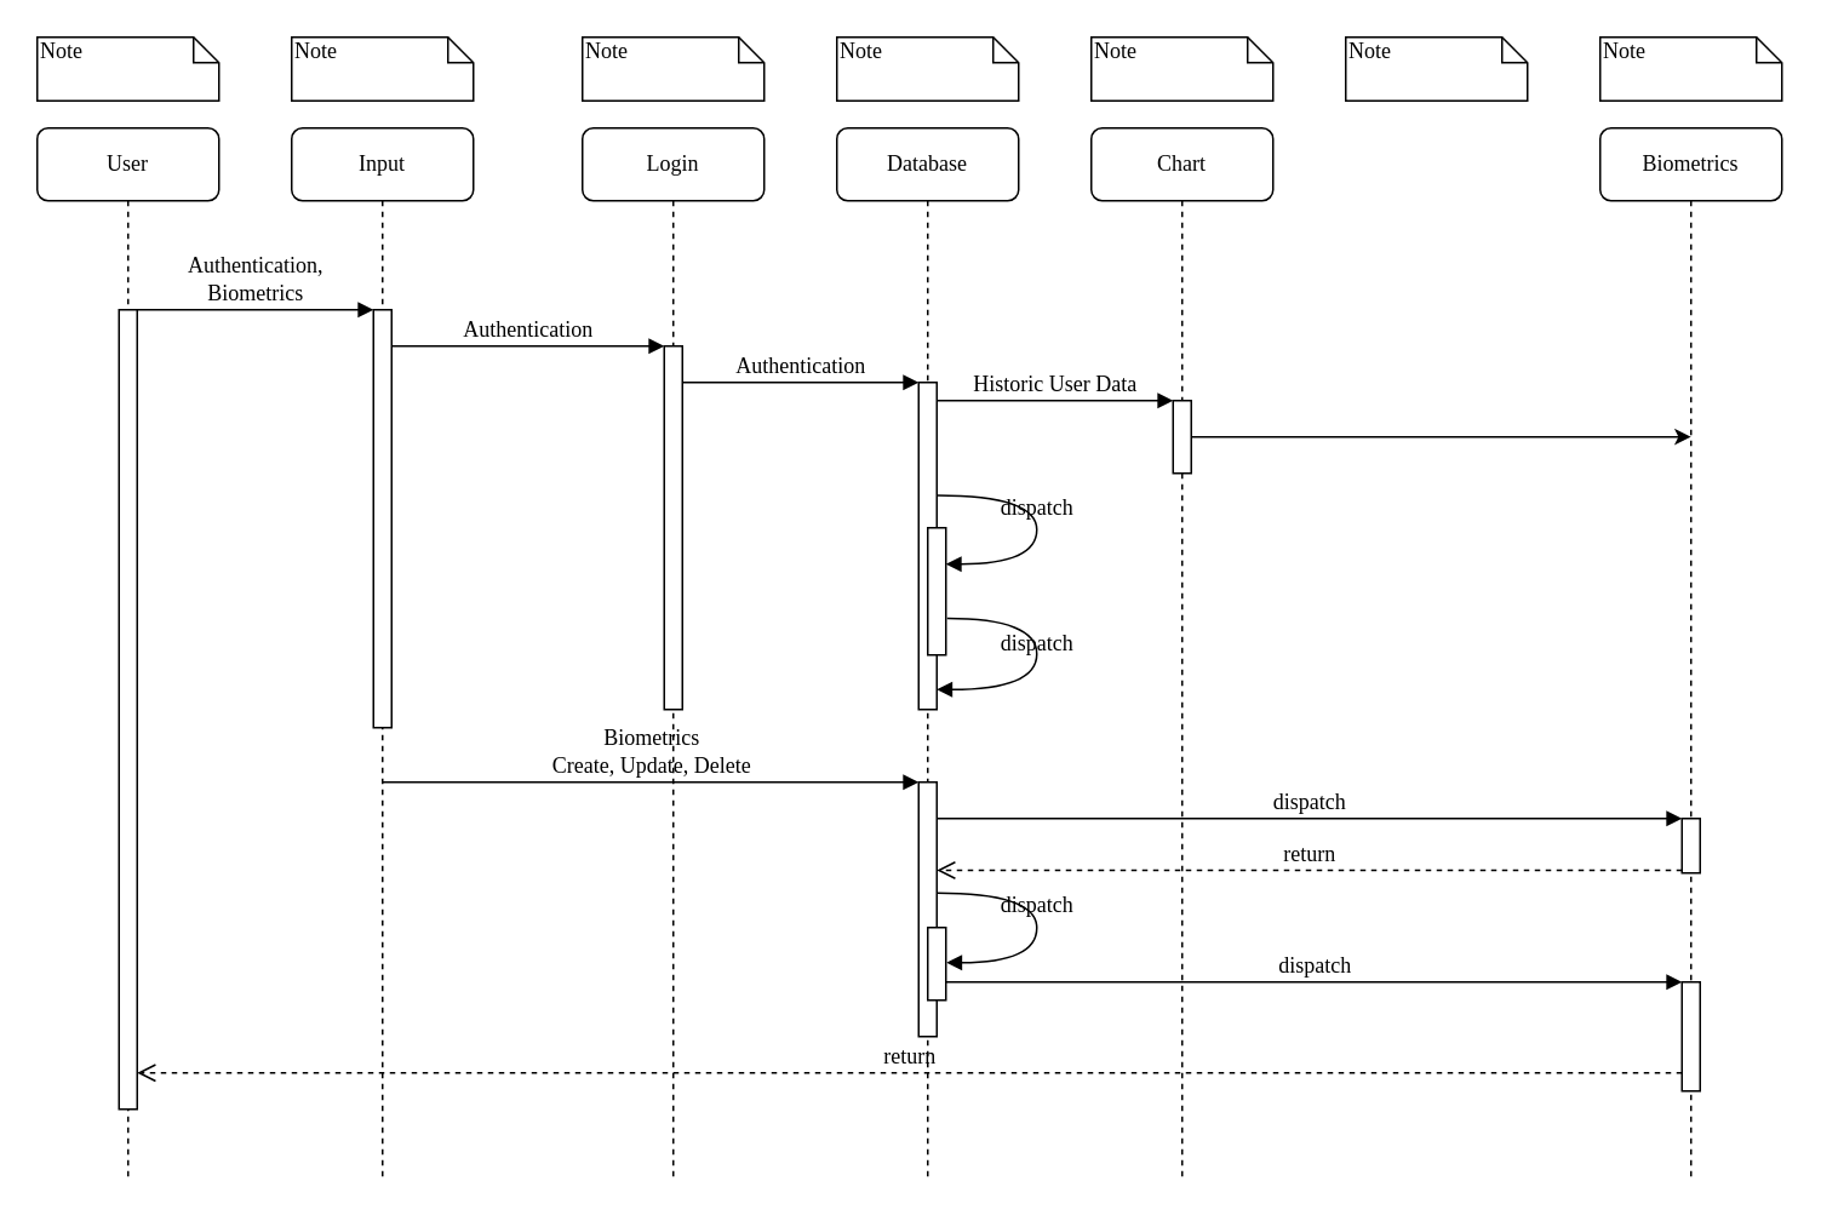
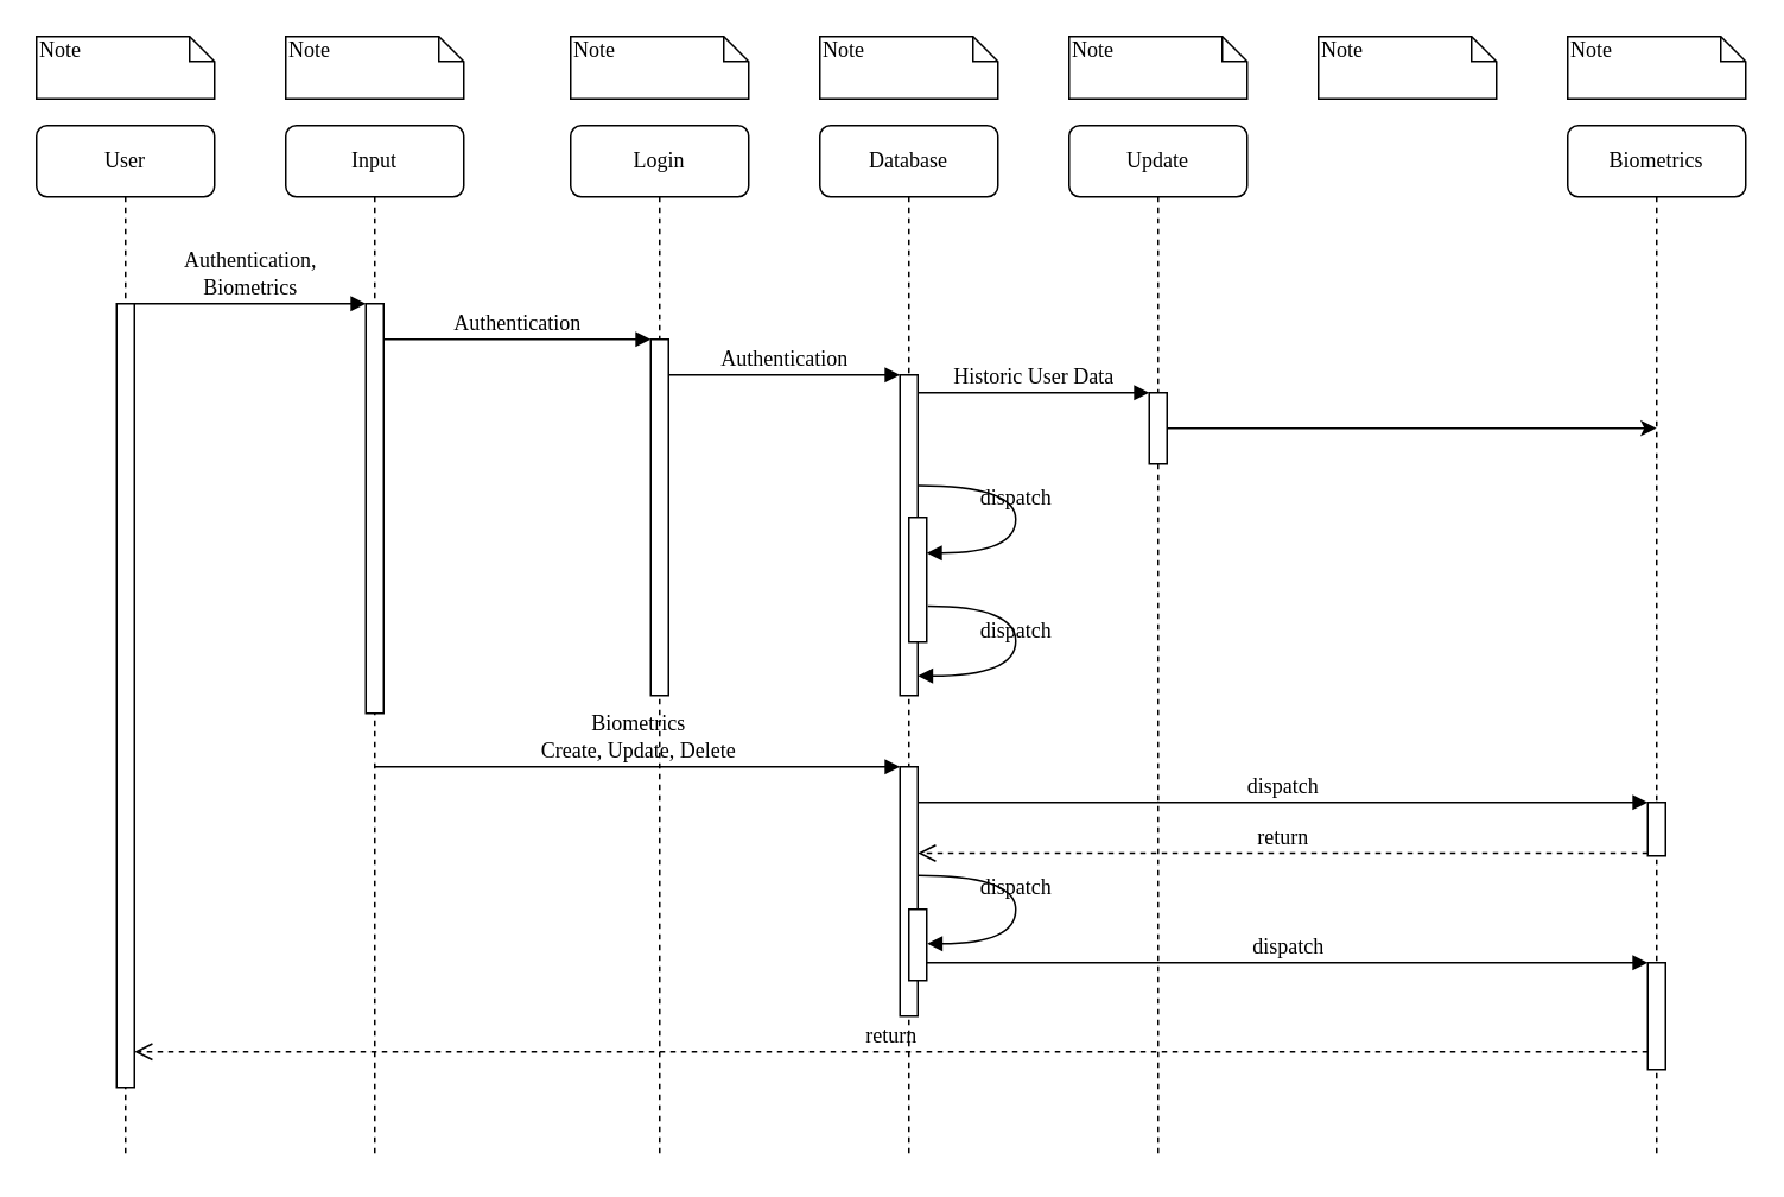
  <mxCell id="0" />
  <mxCell id="1" parent="0" />
  <mxCell id="2" value="Input" style="shape=umlLifeline;perimeter=lifelinePerimeter;whiteSpace=wrap;html=1;container=1;collapsible=0;recursiveResize=0;outlineConnect=0;rounded=1;shadow=0;comic=0;labelBackgroundColor=none;strokeWidth=1;fontFamily=Verdana;fontSize=12;align=center;" vertex="1" parent="1"><mxGeometry x="160" y="70" width="100" height="580" as="geometry" /></mxCell>
  <mxCell id="3" value="" style="html=1;points=[];perimeter=orthogonalPerimeter;rounded=0;shadow=0;comic=0;labelBackgroundColor=none;strokeWidth=1;fontFamily=Verdana;fontSize=12;align=center;" vertex="1" parent="2"><mxGeometry x="45" y="100" width="10" height="230" as="geometry" /></mxCell>
  <mxCell id="4" value="Login" style="shape=umlLifeline;perimeter=lifelinePerimeter;whiteSpace=wrap;html=1;container=1;collapsible=0;recursiveResize=0;outlineConnect=0;rounded=1;shadow=0;comic=0;labelBackgroundColor=none;strokeWidth=1;fontFamily=Verdana;fontSize=12;align=center;" vertex="1" parent="1"><mxGeometry x="320" y="70" width="100" height="580" as="geometry" /></mxCell>
  <mxCell id="5" value="" style="html=1;points=[];perimeter=orthogonalPerimeter;rounded=0;shadow=0;comic=0;labelBackgroundColor=none;strokeWidth=1;fontFamily=Verdana;fontSize=12;align=center;" vertex="1" parent="4"><mxGeometry x="45" y="120" width="10" height="200" as="geometry" /></mxCell>
  <mxCell id="6" value="Database" style="shape=umlLifeline;perimeter=lifelinePerimeter;whiteSpace=wrap;html=1;container=1;collapsible=0;recursiveResize=0;outlineConnect=0;rounded=1;shadow=0;comic=0;labelBackgroundColor=none;strokeWidth=1;fontFamily=Verdana;fontSize=12;align=center;" vertex="1" parent="1"><mxGeometry x="460" y="70" width="100" height="580" as="geometry" /></mxCell>
- <mxCell id="7" value="Chart" style="shape=umlLifeline;perimeter=lifelinePerimeter;whiteSpace=wrap;html=1;container=1;collapsible=0;recursiveResize=0;outlineConnect=0;rounded=1;shadow=0;comic=0;labelBackgroundColor=none;strokeWidth=1;fontFamily=Verdana;fontSize=12;align=center;" vertex="1" parent="1"><mxGeometry x="600" y="70" width="100" height="580" as="geometry" /></mxCell>
+ <mxCell id="7" value="Update" style="shape=umlLifeline;perimeter=lifelinePerimeter;whiteSpace=wrap;html=1;container=1;collapsible=0;recursiveResize=0;outlineConnect=0;rounded=1;shadow=0;comic=0;labelBackgroundColor=none;strokeWidth=1;fontFamily=Verdana;fontSize=12;align=center;" vertex="1" parent="1"><mxGeometry x="600" y="70" width="100" height="580" as="geometry" /></mxCell>
  <mxCell id="8" value="Biometrics" style="shape=umlLifeline;perimeter=lifelinePerimeter;whiteSpace=wrap;html=1;container=1;collapsible=0;recursiveResize=0;outlineConnect=0;rounded=1;shadow=0;comic=0;labelBackgroundColor=none;strokeWidth=1;fontFamily=Verdana;fontSize=12;align=center;" vertex="1" parent="1"><mxGeometry x="880" y="70" width="100" height="580" as="geometry" /></mxCell>
  <mxCell id="9" value="" style="html=1;points=[];perimeter=orthogonalPerimeter;rounded=0;shadow=0;comic=0;labelBackgroundColor=none;strokeWidth=1;fontFamily=Verdana;fontSize=12;align=center;" vertex="1" parent="8"><mxGeometry x="45" y="470" width="10" height="60" as="geometry" /></mxCell>
  <mxCell id="10" value="User" style="shape=umlLifeline;perimeter=lifelinePerimeter;whiteSpace=wrap;html=1;container=1;collapsible=0;recursiveResize=0;outlineConnect=0;rounded=1;shadow=0;comic=0;labelBackgroundColor=none;strokeWidth=1;fontFamily=Verdana;fontSize=12;align=center;" vertex="1" parent="1"><mxGeometry x="20" y="70" width="100" height="580" as="geometry" /></mxCell>
  <mxCell id="11" value="" style="html=1;points=[];perimeter=orthogonalPerimeter;rounded=0;shadow=0;comic=0;labelBackgroundColor=none;strokeWidth=1;fontFamily=Verdana;fontSize=12;align=center;" vertex="1" parent="10"><mxGeometry x="45" y="100" width="10" height="440" as="geometry" /></mxCell>
  <mxCell id="12" value="" style="html=1;points=[];perimeter=orthogonalPerimeter;rounded=0;shadow=0;comic=0;labelBackgroundColor=none;strokeWidth=1;fontFamily=Verdana;fontSize=12;align=center;" vertex="1" parent="1"><mxGeometry x="505" y="210" width="10" height="180" as="geometry" /></mxCell>
  <mxCell id="13" value="Authentication" style="html=1;verticalAlign=bottom;endArrow=block;labelBackgroundColor=none;fontFamily=Verdana;fontSize=12;edgeStyle=elbowEdgeStyle;elbow=vertical;" edge="1" parent="1" source="5" target="12"><mxGeometry relative="1" as="geometry"><mxPoint x="430" y="210" as="sourcePoint" /><Array as="points"><mxPoint x="380" y="210" /></Array></mxGeometry></mxCell>
  <mxCell id="14" style="edgeStyle=orthogonalEdgeStyle;rounded=0;orthogonalLoop=1;jettySize=auto;html=1;entryX=0.5;entryY=0.293;entryDx=0;entryDy=0;entryPerimeter=0;" edge="1" parent="1" source="15" target="8"><mxGeometry relative="1" as="geometry" /></mxCell>
  <mxCell id="15" value="" style="html=1;points=[];perimeter=orthogonalPerimeter;rounded=0;shadow=0;comic=0;labelBackgroundColor=none;strokeWidth=1;fontFamily=Verdana;fontSize=12;align=center;" vertex="1" parent="1"><mxGeometry x="645" y="220" width="10" height="40" as="geometry" /></mxCell>
  <mxCell id="16" value="Historic User Data" style="html=1;verticalAlign=bottom;endArrow=block;entryX=0;entryY=0;labelBackgroundColor=none;fontFamily=Verdana;fontSize=12;edgeStyle=elbowEdgeStyle;elbow=vertical;" edge="1" parent="1" source="12" target="15"><mxGeometry relative="1" as="geometry"><mxPoint x="570" y="220" as="sourcePoint" /></mxGeometry></mxCell>
  <mxCell id="17" value="" style="html=1;points=[];perimeter=orthogonalPerimeter;rounded=0;shadow=0;comic=0;labelBackgroundColor=none;strokeWidth=1;fontFamily=Verdana;fontSize=12;align=center;" vertex="1" parent="1"><mxGeometry x="505" y="430" width="10" height="140" as="geometry" /></mxCell>
  <mxCell id="18" value="Biometrics&lt;br&gt;Create, Update, Delete" style="html=1;verticalAlign=bottom;endArrow=block;entryX=0;entryY=0;labelBackgroundColor=none;fontFamily=Verdana;fontSize=12;" edge="1" parent="1" source="2" target="17"><mxGeometry relative="1" as="geometry"><mxPoint x="430" y="410" as="sourcePoint" /></mxGeometry></mxCell>
  <mxCell id="19" value="" style="html=1;points=[];perimeter=orthogonalPerimeter;rounded=0;shadow=0;comic=0;labelBackgroundColor=none;strokeColor=#000000;strokeWidth=1;fillColor=#FFFFFF;fontFamily=Verdana;fontSize=12;fontColor=#000000;align=center;" vertex="1" parent="1"><mxGeometry x="925" y="450" width="10" height="30" as="geometry" /></mxCell>
  <mxCell id="20" value="dispatch" style="html=1;verticalAlign=bottom;endArrow=block;entryX=0;entryY=0;labelBackgroundColor=none;fontFamily=Verdana;fontSize=12;" edge="1" parent="1" source="17" target="19"><mxGeometry relative="1" as="geometry"><mxPoint x="850" y="330" as="sourcePoint" /></mxGeometry></mxCell>
  <mxCell id="21" value="return" style="html=1;verticalAlign=bottom;endArrow=open;dashed=1;endSize=8;exitX=0;exitY=0.95;labelBackgroundColor=none;fontFamily=Verdana;fontSize=12;" edge="1" parent="1" source="19" target="17"><mxGeometry relative="1" as="geometry"><mxPoint x="850" y="406" as="targetPoint" /></mxGeometry></mxCell>
  <mxCell id="22" value="dispatch" style="html=1;verticalAlign=bottom;endArrow=block;entryX=0;entryY=0;labelBackgroundColor=none;fontFamily=Verdana;fontSize=12;edgeStyle=elbowEdgeStyle;elbow=vertical;" edge="1" parent="1" source="29" target="9"><mxGeometry relative="1" as="geometry"><mxPoint x="720" y="540" as="sourcePoint" /></mxGeometry></mxCell>
  <mxCell id="23" value="return" style="html=1;verticalAlign=bottom;endArrow=open;dashed=1;endSize=8;labelBackgroundColor=none;fontFamily=Verdana;fontSize=12;edgeStyle=elbowEdgeStyle;elbow=vertical;" edge="1" parent="1" source="9" target="11"><mxGeometry relative="1" as="geometry"><mxPoint x="720" y="616" as="targetPoint" /><Array as="points"><mxPoint x="490" y="590" /></Array></mxGeometry></mxCell>
  <mxCell id="24" value="Authentication, &lt;br&gt;Biometrics" style="html=1;verticalAlign=bottom;endArrow=block;entryX=0;entryY=0;labelBackgroundColor=none;fontFamily=Verdana;fontSize=12;edgeStyle=elbowEdgeStyle;elbow=vertical;" edge="1" parent="1" source="11" target="3"><mxGeometry relative="1" as="geometry"><mxPoint x="140" y="180" as="sourcePoint" /></mxGeometry></mxCell>
  <mxCell id="25" value="Authentication" style="html=1;verticalAlign=bottom;endArrow=block;entryX=0;entryY=0;labelBackgroundColor=none;fontFamily=Verdana;fontSize=12;edgeStyle=elbowEdgeStyle;elbow=vertical;" edge="1" parent="1" source="3" target="5"><mxGeometry relative="1" as="geometry"><mxPoint x="290" y="190" as="sourcePoint" /></mxGeometry></mxCell>
  <mxCell id="26" value="" style="html=1;points=[];perimeter=orthogonalPerimeter;rounded=0;shadow=0;comic=0;labelBackgroundColor=none;strokeWidth=1;fontFamily=Verdana;fontSize=12;align=center;" vertex="1" parent="1"><mxGeometry x="510" y="290" width="10" height="70" as="geometry" /></mxCell>
  <mxCell id="27" value="dispatch" style="html=1;verticalAlign=bottom;endArrow=block;labelBackgroundColor=none;fontFamily=Verdana;fontSize=12;elbow=vertical;edgeStyle=orthogonalEdgeStyle;curved=1;entryX=1;entryY=0.286;entryPerimeter=0;exitX=1.038;exitY=0.345;exitPerimeter=0;" edge="1" parent="1" source="12" target="26"><mxGeometry relative="1" as="geometry"><mxPoint x="385" y="220" as="sourcePoint" /><mxPoint x="515" y="220" as="targetPoint" /><Array as="points"><mxPoint x="570" y="272" /><mxPoint x="570" y="310" /></Array></mxGeometry></mxCell>
  <mxCell id="28" value="dispatch" style="html=1;verticalAlign=bottom;endArrow=block;labelBackgroundColor=none;fontFamily=Verdana;fontSize=12;elbow=vertical;edgeStyle=orthogonalEdgeStyle;curved=1;exitX=1.066;exitY=0.713;exitPerimeter=0;" edge="1" parent="1" source="26"><mxGeometry relative="1" as="geometry"><mxPoint x="530.333" y="340" as="sourcePoint" /><mxPoint x="515" y="379" as="targetPoint" /><Array as="points"><mxPoint x="570" y="340" /><mxPoint x="570" y="379" /></Array></mxGeometry></mxCell>
  <mxCell id="29" value="" style="html=1;points=[];perimeter=orthogonalPerimeter;rounded=0;shadow=0;comic=0;labelBackgroundColor=none;strokeWidth=1;fontFamily=Verdana;fontSize=12;align=center;" vertex="1" parent="1"><mxGeometry x="510" y="510" width="10" height="40" as="geometry" /></mxCell>
  <mxCell id="30" value="dispatch" style="html=1;verticalAlign=bottom;endArrow=block;labelBackgroundColor=none;fontFamily=Verdana;fontSize=12;elbow=vertical;edgeStyle=orthogonalEdgeStyle;curved=1;entryX=1;entryY=0.286;entryPerimeter=0;exitX=1.038;exitY=0.345;exitPerimeter=0;" edge="1" parent="1"><mxGeometry relative="1" as="geometry"><mxPoint x="515.333" y="491" as="sourcePoint" /><mxPoint x="520.333" y="529.333" as="targetPoint" /><Array as="points"><mxPoint x="570" y="491" /><mxPoint x="570" y="529" /></Array></mxGeometry></mxCell>
  <mxCell id="31" value="Note" style="shape=note;whiteSpace=wrap;html=1;size=14;verticalAlign=top;align=left;spacingTop=-6;rounded=0;shadow=0;comic=0;labelBackgroundColor=none;strokeWidth=1;fontFamily=Verdana;fontSize=12" vertex="1" parent="1"><mxGeometry x="20" y="20" width="100" height="35" as="geometry" /></mxCell>
  <mxCell id="32" value="Note" style="shape=note;whiteSpace=wrap;html=1;size=14;verticalAlign=top;align=left;spacingTop=-6;rounded=0;shadow=0;comic=0;labelBackgroundColor=none;strokeWidth=1;fontFamily=Verdana;fontSize=12" vertex="1" parent="1"><mxGeometry x="160" y="20" width="100" height="35" as="geometry" /></mxCell>
  <mxCell id="33" value="Note" style="shape=note;whiteSpace=wrap;html=1;size=14;verticalAlign=top;align=left;spacingTop=-6;rounded=0;shadow=0;comic=0;labelBackgroundColor=none;strokeWidth=1;fontFamily=Verdana;fontSize=12" vertex="1" parent="1"><mxGeometry x="320" y="20" width="100" height="35" as="geometry" /></mxCell>
  <mxCell id="34" value="Note" style="shape=note;whiteSpace=wrap;html=1;size=14;verticalAlign=top;align=left;spacingTop=-6;rounded=0;shadow=0;comic=0;labelBackgroundColor=none;strokeWidth=1;fontFamily=Verdana;fontSize=12" vertex="1" parent="1"><mxGeometry x="460" y="20" width="100" height="35" as="geometry" /></mxCell>
  <mxCell id="35" value="Note" style="shape=note;whiteSpace=wrap;html=1;size=14;verticalAlign=top;align=left;spacingTop=-6;rounded=0;shadow=0;comic=0;labelBackgroundColor=none;strokeWidth=1;fontFamily=Verdana;fontSize=12" vertex="1" parent="1"><mxGeometry x="600" y="20" width="100" height="35" as="geometry" /></mxCell>
  <mxCell id="36" value="Note" style="shape=note;whiteSpace=wrap;html=1;size=14;verticalAlign=top;align=left;spacingTop=-6;rounded=0;shadow=0;comic=0;labelBackgroundColor=none;strokeWidth=1;fontFamily=Verdana;fontSize=12" vertex="1" parent="1"><mxGeometry x="740" y="20" width="100" height="35" as="geometry" /></mxCell>
  <mxCell id="37" value="Note" style="shape=note;whiteSpace=wrap;html=1;size=14;verticalAlign=top;align=left;spacingTop=-6;rounded=0;shadow=0;comic=0;labelBackgroundColor=none;strokeWidth=1;fontFamily=Verdana;fontSize=12" vertex="1" parent="1"><mxGeometry x="880" y="20" width="100" height="35" as="geometry" /></mxCell>
